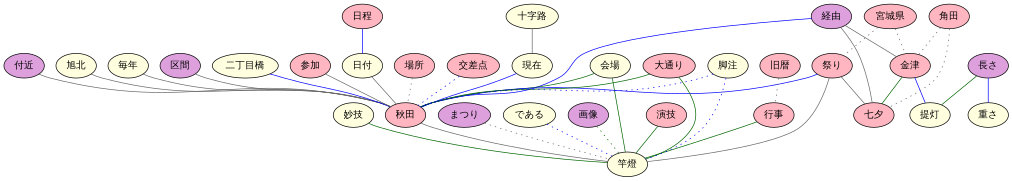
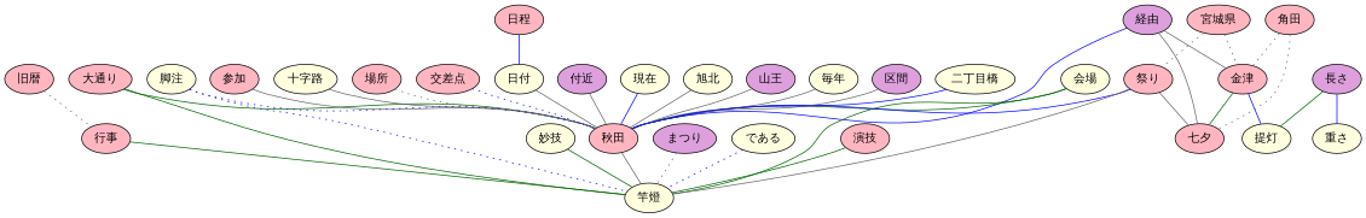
  graph {
    fontname="IBM Plex Sans"
    node [fillcolor=lightpink fontname="IBM Plex Sans" style=filled]
    edge [color=gray40 fontname="IBM Plex Sans"]
    "日付" [fillcolor=lightyellow]
    "秋田"
    "竿燈" [fillcolor=lightyellow]
    "演技"
    "経由" [fillcolor=plum]
    "七夕"
    "金津"
    "提灯" [fillcolor=lightyellow]
    "日程"
    "長さ" [fillcolor=plum]
    "重さ" [fillcolor=lightyellow]
    "付近" [fillcolor=plum]
    "行事"
    "会場" [fillcolor=lightyellow]
    "祭り"
    "現在" [fillcolor=lightyellow]
    "旭北" [fillcolor=lightyellow]
+   "山王" [fillcolor=plum]
    "毎年" [fillcolor=lightyellow]
    "区間" [fillcolor=plum]
    "大通り"
    "二丁目橋" [fillcolor=lightyellow]
    "参加"
    "十字路" [fillcolor=lightyellow]
    "妙技" [fillcolor=lightyellow]
    "場所"
    "宮城県"
    "角田"
    "交差点"
    "脚注" [fillcolor=lightyellow]
    "旧暦"
    "まつり" [fillcolor=plum]
    "である" [fillcolor=lightyellow]
-   "画像" [fillcolor=plum]
    "日付" -- "秋田"
    "秋田" -- "竿燈"
    "演技" -- "竿燈" [color=darkgreen]
    "経由" -- "秋田" [color=blue]
    "経由" -- "七夕"
    "経由" -- "金津"
    "金津" -- "七夕" [color=darkgreen]
    "金津" -- "提灯" [color=blue]
    "日程" -- "日付" [color=blue]
    "長さ" -- "提灯" [color=darkgreen]
    "長さ" -- "重さ" [color=blue]
    "付近" -- "秋田"
    "行事" -- "竿燈" [color=darkgreen]
    "会場" -- "秋田" [color=darkgreen]
    "会場" -- "竿燈" [color=darkgreen]
    "祭り" -- "秋田" [color=blue]
    "祭り" -- "竿燈"
    "祭り" -- "七夕"
    "現在" -- "秋田" [color=blue]
    "旭北" -- "秋田"
+   "山王" -- "秋田"
    "毎年" -- "秋田"
    "区間" -- "秋田"
    "大通り" -- "秋田" [color=darkgreen]
    "大通り" -- "竿燈" [color=darkgreen]
    "二丁目橋" -- "秋田" [color=blue]
    "参加" -- "秋田"
-   "十字路" -- "現在"
+   "十字路" -- "秋田"
    "妙技" -- "竿燈" [color=darkgreen]
    "場所" -- "秋田" [style=dotted]
    "宮城県" -- "金津" [style=dotted]
    "宮城県" -- "祭り" [style=dotted]
    "角田" -- "七夕" [style=dotted]
    "角田" -- "金津" [style=dotted]
    "交差点" -- "秋田" [color=blue style=dotted]
    "脚注" -- "秋田" [color=blue style=dotted]
    "脚注" -- "竿燈" [color=blue style=dotted]
    "旧暦" -- "行事" [style=dotted]
    "まつり" -- "竿燈" [style=dotted]
    "である" -- "竿燈" [color=blue style=dotted]
-   "画像" -- "竿燈" [color=darkgreen style=dotted]
  }
